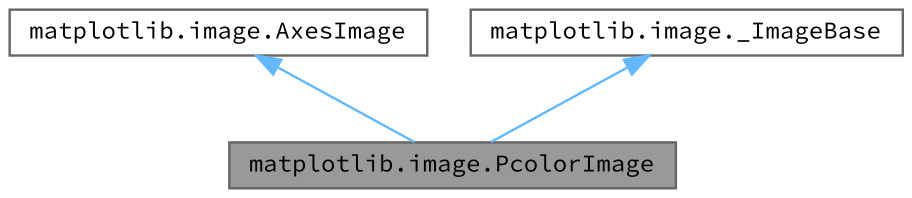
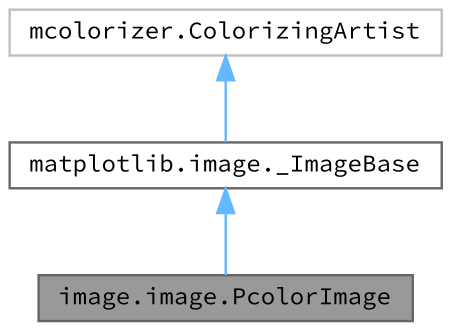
  digraph {
    fontname="Source Code Pro"
    node [color=gray40 fillcolor=white fontname="Source Code Pro" fontsize=10 shape=box style=filled]
    edge [color=steelblue1 dir=back fontname="Source Code Pro" fontsize=10 labelfontname=Helvetica labelfontsize=10 style=solid]
-   n1 [fillcolor=grey60 fontcolor=black height=0.2 label="matplotlib.image.PcolorImage" width=0.4]
-   n2 [height=0.2 label="matplotlib.image.AxesImage" width=0.4]
+   n1 [fillcolor=grey60 fontcolor=black height=0.2 label="image.image.PcolorImage" width=0.4]
    n3 [height=0.2 label="matplotlib.image._ImageBase" width=0.4]
-   n2 -> n1
+   n4 [color=grey75 height=0.2 label="mcolorizer.ColorizingArtist" width=0.4]
    n3 -> n1
+   n4 -> n3
  }
